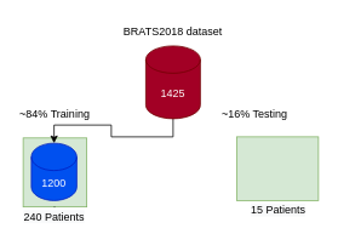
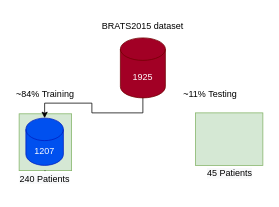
  <mxCell id="0" />
  <mxCell id="1" parent="0" />
  <mxCell id="2" value="" style="rounded=0;whiteSpace=wrap;html=1;fillColor=#d5e8d4;strokeColor=#82b366;" parent="1" vertex="1"><mxGeometry x="25" y="151.25" width="70" height="75.75" as="geometry" /></mxCell>
  <mxCell id="3" value="" style="rounded=0;whiteSpace=wrap;html=1;fillColor=#d5e8d4;strokeColor=#82b366;" parent="1" vertex="1"><mxGeometry x="260" y="150" width="90" height="70" as="geometry" /></mxCell>
  <mxCell id="4" style="edgeStyle=orthogonalEdgeStyle;rounded=0;orthogonalLoop=1;jettySize=auto;html=1;exitX=0.5;exitY=1;exitDx=0;exitDy=0;exitPerimeter=0;entryX=0.5;entryY=0;entryDx=0;entryDy=0;entryPerimeter=0;" parent="1" source="5" target="6" edge="1"><mxGeometry relative="1" as="geometry" /></mxCell>
- <mxCell id="5" value="1425" style="shape=cylinder3;whiteSpace=wrap;html=1;boundedLbl=1;backgroundOutline=1;size=15;fillColor=#a20025;strokeColor=#6F0000;fontColor=#ffffff;" parent="1" vertex="1"><mxGeometry x="160" y="50" width="60" height="80" as="geometry" /></mxCell>
- <mxCell id="6" value="1200" style="shape=cylinder3;whiteSpace=wrap;html=1;boundedLbl=1;backgroundOutline=1;size=15;fillColor=#0050ef;strokeColor=#001DBC;fontColor=#ffffff;" parent="1" vertex="1"><mxGeometry x="34" y="157" width="50" height="63" as="geometry" /></mxCell>
+ <mxCell id="5" value="1925" style="shape=cylinder3;whiteSpace=wrap;html=1;boundedLbl=1;backgroundOutline=1;size=15;fillColor=#a20025;strokeColor=#6F0000;fontColor=#ffffff;" parent="1" vertex="1"><mxGeometry x="160" y="50" width="60" height="80" as="geometry" /></mxCell>
+ <mxCell id="6" value="1207" style="shape=cylinder3;whiteSpace=wrap;html=1;boundedLbl=1;backgroundOutline=1;size=15;fillColor=#0050ef;strokeColor=#001DBC;fontColor=#ffffff;" parent="1" vertex="1"><mxGeometry x="34" y="157" width="50" height="63" as="geometry" /></mxCell>
  <mxCell id="7" value="~84% Training" style="text;html=1;strokeColor=none;fillColor=none;align=center;verticalAlign=middle;whiteSpace=wrap;rounded=0;" parent="1" vertex="1"><mxGeometry x="20" y="110" width="80" height="30" as="geometry" /></mxCell>
- <mxCell id="8" value="~16% Testing" style="text;html=1;strokeColor=none;fillColor=none;align=center;verticalAlign=middle;whiteSpace=wrap;rounded=0;" parent="1" vertex="1"><mxGeometry x="240" y="110" width="80" height="30" as="geometry" /></mxCell>
- <mxCell id="9" value="&lt;span style=&quot;color: rgb(0, 0, 0); font-family: Helvetica; font-size: 12px; font-style: normal; font-variant-ligatures: normal; font-variant-caps: normal; font-weight: 400; letter-spacing: normal; orphans: 2; text-align: center; text-indent: 0px; text-transform: none; widows: 2; word-spacing: 0px; -webkit-text-stroke-width: 0px; background-color: rgb(248, 249, 250); text-decoration-thickness: initial; text-decoration-style: initial; text-decoration-color: initial; float: none; display: inline !important;&quot;&gt;15 Patients&lt;/span&gt;" style="text;whiteSpace=wrap;html=1;" parent="1" vertex="1"><mxGeometry x="274" y="217" width="74" height="30" as="geometry" /></mxCell>
- <mxCell id="10" value="BRATS2018 dataset" style="text;html=1;strokeColor=none;fillColor=none;align=center;verticalAlign=middle;whiteSpace=wrap;rounded=0;" parent="1" vertex="1"><mxGeometry x="130" y="20" width="120" height="30" as="geometry" /></mxCell>
+ <mxCell id="8" value="~11% Testing" style="text;html=1;strokeColor=none;fillColor=none;align=center;verticalAlign=middle;whiteSpace=wrap;rounded=0;" parent="1" vertex="1"><mxGeometry x="240" y="110" width="80" height="30" as="geometry" /></mxCell>
+ <mxCell id="9" value="&lt;span style=&quot;color: rgb(0, 0, 0); font-family: Helvetica; font-size: 12px; font-style: normal; font-variant-ligatures: normal; font-variant-caps: normal; font-weight: 400; letter-spacing: normal; orphans: 2; text-align: center; text-indent: 0px; text-transform: none; widows: 2; word-spacing: 0px; -webkit-text-stroke-width: 0px; background-color: rgb(248, 249, 250); text-decoration-thickness: initial; text-decoration-style: initial; text-decoration-color: initial; float: none; display: inline !important;&quot;&gt;45 Patients&lt;/span&gt;" style="text;whiteSpace=wrap;html=1;" parent="1" vertex="1"><mxGeometry x="274" y="217" width="74" height="30" as="geometry" /></mxCell>
+ <mxCell id="10" value="BRATS2015 dataset" style="text;html=1;strokeColor=none;fillColor=none;align=center;verticalAlign=middle;whiteSpace=wrap;rounded=0;" parent="1" vertex="1"><mxGeometry x="130" y="20" width="120" height="30" as="geometry" /></mxCell>
  <mxCell id="11" value="&lt;span style=&quot;color: rgb(0, 0, 0); font-family: Helvetica; font-size: 12px; font-style: normal; font-variant-ligatures: normal; font-variant-caps: normal; font-weight: 400; letter-spacing: normal; orphans: 2; text-align: center; text-indent: 0px; text-transform: none; widows: 2; word-spacing: 0px; -webkit-text-stroke-width: 0px; background-color: rgb(248, 249, 250); text-decoration-thickness: initial; text-decoration-style: initial; text-decoration-color: initial; float: none; display: inline !important;&quot;&gt;240 Patients&lt;/span&gt;" style="text;whiteSpace=wrap;html=1;" parent="1" vertex="1"><mxGeometry x="24" y="224" width="70" height="30" as="geometry" /></mxCell>
  <mxCell id="12" value="" style="edgeStyle=orthogonalEdgeStyle;rounded=0;orthogonalLoop=1;jettySize=auto;html=1;exitX=0.5;exitY=1;exitDx=0;exitDy=0;entryX=0.5;entryY=0;entryDx=0;entryDy=0;entryPerimeter=0;endArrow=none;" parent="1" source="2" edge="1"><mxGeometry relative="1" as="geometry"><mxPoint x="60" y="227" as="sourcePoint" /><mxPoint x="59" y="227" as="targetPoint" /><Array as="points" /></mxGeometry></mxCell>
